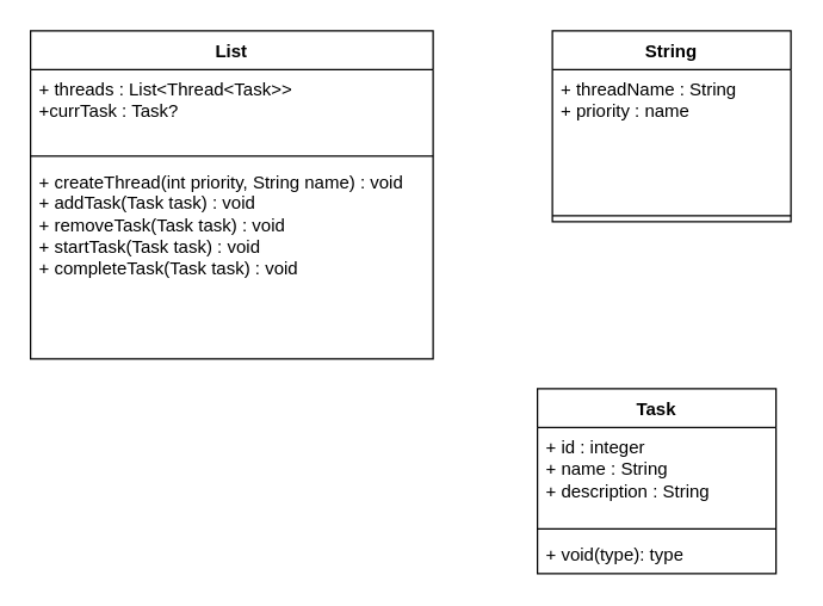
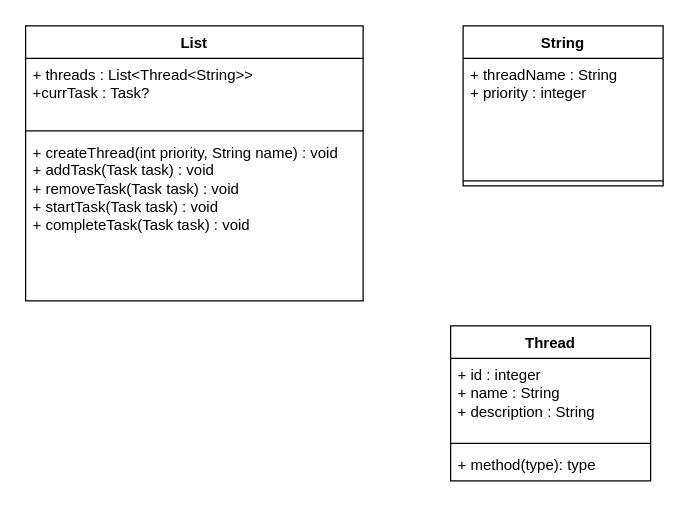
  <mxCell id="0" />
  <mxCell id="1" parent="0" />
  <mxCell id="2" value="List" style="swimlane;fontStyle=1;align=center;verticalAlign=top;childLayout=stackLayout;horizontal=1;startSize=26;horizontalStack=0;resizeParent=1;resizeParentMax=0;resizeLast=0;collapsible=1;marginBottom=0;whiteSpace=wrap;html=1;" vertex="1" parent="1"><mxGeometry x="20" y="20" width="270" height="220" as="geometry" /></mxCell>
- <mxCell id="3" value="&lt;div&gt;+ threads : List&amp;lt;Thread&amp;lt;Task&amp;gt;&amp;gt;&lt;/div&gt;&lt;div&gt;+currTask : Task?&lt;/div&gt;&lt;div&gt;&lt;br&gt;&lt;/div&gt;" style="text;strokeColor=none;fillColor=none;align=left;verticalAlign=top;spacingLeft=4;spacingRight=4;overflow=hidden;rotatable=0;points=[[0,0.5],[1,0.5]];portConstraint=eastwest;whiteSpace=wrap;html=1;" vertex="1" parent="2"><mxGeometry y="26" width="270" height="54" as="geometry" /></mxCell>
+ <mxCell id="3" value="&lt;div&gt;+ threads : List&amp;lt;Thread&amp;lt;String&amp;gt;&amp;gt;&lt;/div&gt;&lt;div&gt;+currTask : Task?&lt;/div&gt;&lt;div&gt;&lt;br&gt;&lt;/div&gt;" style="text;strokeColor=none;fillColor=none;align=left;verticalAlign=top;spacingLeft=4;spacingRight=4;overflow=hidden;rotatable=0;points=[[0,0.5],[1,0.5]];portConstraint=eastwest;whiteSpace=wrap;html=1;" vertex="1" parent="2"><mxGeometry y="26" width="270" height="54" as="geometry" /></mxCell>
  <mxCell id="4" value="" style="line;strokeWidth=1;fillColor=none;align=left;verticalAlign=middle;spacingTop=-1;spacingLeft=3;spacingRight=3;rotatable=0;labelPosition=right;points=[];portConstraint=eastwest;strokeColor=inherit;" vertex="1" parent="2"><mxGeometry y="80" width="270" height="8" as="geometry" /></mxCell>
  <mxCell id="5" value="+ createThread(int priority, String name) : void&lt;div&gt;+ addTask(Task task) : void&lt;/div&gt;&lt;div&gt;+ removeTask(Task task) : void&lt;/div&gt;&lt;div&gt;+ startTask(Task task) : void&lt;/div&gt;&lt;div&gt;+ completeTask(Task task) : void&lt;/div&gt;&lt;div&gt;&lt;br&gt;&lt;/div&gt;" style="text;strokeColor=none;fillColor=none;align=left;verticalAlign=top;spacingLeft=4;spacingRight=4;overflow=hidden;rotatable=0;points=[[0,0.5],[1,0.5]];portConstraint=eastwest;whiteSpace=wrap;html=1;" vertex="1" parent="2"><mxGeometry y="88" width="270" height="132" as="geometry" /></mxCell>
  <mxCell id="6" value="String" style="swimlane;fontStyle=1;align=center;verticalAlign=top;childLayout=stackLayout;horizontal=1;startSize=26;horizontalStack=0;resizeParent=1;resizeParentMax=0;resizeLast=0;collapsible=1;marginBottom=0;whiteSpace=wrap;html=1;" vertex="1" parent="1"><mxGeometry x="370" y="20" width="160" height="128" as="geometry" /></mxCell>
- <mxCell id="7" value="+ threadName : String&lt;div&gt;+ priority : name&lt;/div&gt;" style="text;strokeColor=none;fillColor=none;align=left;verticalAlign=top;spacingLeft=4;spacingRight=4;overflow=hidden;rotatable=0;points=[[0,0.5],[1,0.5]];portConstraint=eastwest;whiteSpace=wrap;html=1;" vertex="1" parent="6"><mxGeometry y="26" width="160" height="94" as="geometry" /></mxCell>
+ <mxCell id="7" value="+ threadName : String&lt;div&gt;+ priority : integer&lt;/div&gt;" style="text;strokeColor=none;fillColor=none;align=left;verticalAlign=top;spacingLeft=4;spacingRight=4;overflow=hidden;rotatable=0;points=[[0,0.5],[1,0.5]];portConstraint=eastwest;whiteSpace=wrap;html=1;" vertex="1" parent="6"><mxGeometry y="26" width="160" height="94" as="geometry" /></mxCell>
  <mxCell id="8" value="" style="line;strokeWidth=1;fillColor=none;align=left;verticalAlign=middle;spacingTop=-1;spacingLeft=3;spacingRight=3;rotatable=0;labelPosition=right;points=[];portConstraint=eastwest;strokeColor=inherit;" vertex="1" parent="6"><mxGeometry y="120" width="160" height="8" as="geometry" /></mxCell>
- <mxCell id="9" value="Task" style="swimlane;fontStyle=1;align=center;verticalAlign=top;childLayout=stackLayout;horizontal=1;startSize=26;horizontalStack=0;resizeParent=1;resizeParentMax=0;resizeLast=0;collapsible=1;marginBottom=0;whiteSpace=wrap;html=1;" vertex="1" parent="1"><mxGeometry x="360" y="260" width="160" height="124" as="geometry" /></mxCell>
+ <mxCell id="9" value="Thread" style="swimlane;fontStyle=1;align=center;verticalAlign=top;childLayout=stackLayout;horizontal=1;startSize=26;horizontalStack=0;resizeParent=1;resizeParentMax=0;resizeLast=0;collapsible=1;marginBottom=0;whiteSpace=wrap;html=1;" vertex="1" parent="1"><mxGeometry x="360" y="260" width="160" height="124" as="geometry" /></mxCell>
  <mxCell id="10" value="+ id : integer&lt;div&gt;+ name : String&lt;/div&gt;&lt;div&gt;+ description : String&lt;/div&gt;" style="text;strokeColor=none;fillColor=none;align=left;verticalAlign=top;spacingLeft=4;spacingRight=4;overflow=hidden;rotatable=0;points=[[0,0.5],[1,0.5]];portConstraint=eastwest;whiteSpace=wrap;html=1;" vertex="1" parent="9"><mxGeometry y="26" width="160" height="64" as="geometry" /></mxCell>
  <mxCell id="11" value="" style="line;strokeWidth=1;fillColor=none;align=left;verticalAlign=middle;spacingTop=-1;spacingLeft=3;spacingRight=3;rotatable=0;labelPosition=right;points=[];portConstraint=eastwest;strokeColor=inherit;" vertex="1" parent="9"><mxGeometry y="90" width="160" height="8" as="geometry" /></mxCell>
- <mxCell id="12" value="+ void(type): type" style="text;strokeColor=none;fillColor=none;align=left;verticalAlign=top;spacingLeft=4;spacingRight=4;overflow=hidden;rotatable=0;points=[[0,0.5],[1,0.5]];portConstraint=eastwest;whiteSpace=wrap;html=1;" vertex="1" parent="9"><mxGeometry y="98" width="160" height="26" as="geometry" /></mxCell>
+ <mxCell id="12" value="+ method(type): type" style="text;strokeColor=none;fillColor=none;align=left;verticalAlign=top;spacingLeft=4;spacingRight=4;overflow=hidden;rotatable=0;points=[[0,0.5],[1,0.5]];portConstraint=eastwest;whiteSpace=wrap;html=1;" vertex="1" parent="9"><mxGeometry y="98" width="160" height="26" as="geometry" /></mxCell>
